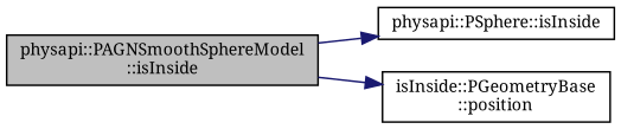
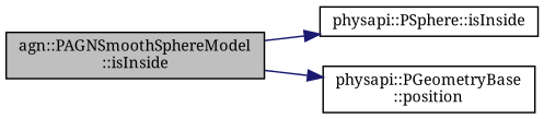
  digraph {
    fontname="Noto Serif"
    rankdir=LR
    node [color=black fillcolor=white fontname="Noto Serif" fontsize=10 shape=record style=filled]
    edge [color=midnightblue fontname="Noto Serif" fontsize=10 labelfontname=Helvetica labelfontsize=10 style=solid]
-   n1 [fillcolor=grey75 fontcolor=black height=0.2 label="physapi::PAGNSmoothSphereModel\l::isInside" width=0.4]
+   n1 [fillcolor=grey75 fontcolor=black height=0.2 label="agn::PAGNSmoothSphereModel\l::isInside" width=0.4]
    n2 [height=0.2 label="physapi::PSphere::isInside" width=0.4]
-   n3 [height=0.2 label="isInside::PGeometryBase\l::position" width=0.4]
+   n3 [height=0.2 label="physapi::PGeometryBase\l::position" width=0.4]
    n1 -> n2
    n1 -> n3
  }
